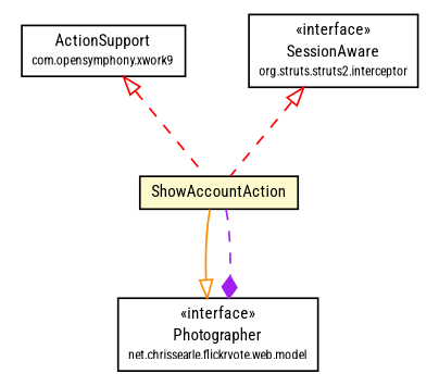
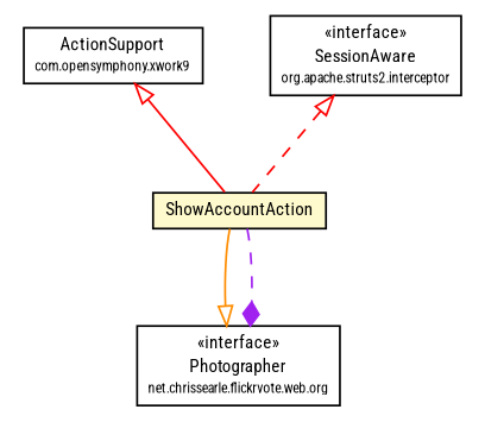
  digraph {
    fontname="Roboto Condensed"
    node [fontcolor=black fontname="Roboto Condensed" fontsize=9.0 shape=plaintext]
    edge [color=red fontname="Roboto Condensed" fontsize=10.0 headport=p labelfontname=Helvetica labelfontsize=10 tailport=p]
    n1 [label=<<table border="0" cellborder="1" cellspacing="0" cellpadding="2" port="p" bgcolor="lemonChiffon" href="./ShowAccountAction.html"> 		<tr><td><table border="0" cellspacing="0" cellpadding="1"> 			<tr><td> ShowAccountAction </td></tr> 		</table></td></tr> 		</table>>]
-   n2 [label=<<table border="0" cellborder="1" cellspacing="0" cellpadding="2" port="p" href="../model/Photographer.html"> 		<tr><td><table border="0" cellspacing="0" cellpadding="1"> 			<tr><td> &laquo;interface&raquo; </td></tr> 			<tr><td> Photographer </td></tr> 			<tr><td><font point-size="7.0"> net.chrissearle.flickrvote.web.model </font></td></tr> 		</table></td></tr> 		</table>>]
+   n2 [label=<<table border="0" cellborder="1" cellspacing="0" cellpadding="2" port="p" href="../model/Photographer.html"> 		<tr><td><table border="0" cellspacing="0" cellpadding="1"> 			<tr><td> &laquo;interface&raquo; </td></tr> 			<tr><td> Photographer </td></tr> 			<tr><td><font point-size="7.0"> net.chrissearle.flickrvote.web.org </font></td></tr> 		</table></td></tr> 		</table>>]
    n3 [label=<<table border="0" cellborder="1" cellspacing="0" cellpadding="2" port="p"> 		<tr><td><table border="0" cellspacing="0" cellpadding="1"> 			<tr><td> ActionSupport </td></tr> 			<tr><td><font point-size="7.0"> com.opensymphony.xwork9 </font></td></tr> 		</table></td></tr> 		</table>>]
-   n4 [label=<<table border="0" cellborder="1" cellspacing="0" cellpadding="2" port="p"> 		<tr><td><table border="0" cellspacing="0" cellpadding="1"> 			<tr><td> &laquo;interface&raquo; </td></tr> 			<tr><td> SessionAware </td></tr> 			<tr><td><font point-size="7.0"> org.struts.struts2.interceptor </font></td></tr> 		</table></td></tr> 		</table>>]
+   n4 [label=<<table border="0" cellborder="1" cellspacing="0" cellpadding="2" port="p"> 		<tr><td><table border="0" cellspacing="0" cellpadding="1"> 			<tr><td> &laquo;interface&raquo; </td></tr> 			<tr><td> SessionAware </td></tr> 			<tr><td><font point-size="7.0"> org.apache.struts2.interceptor </font></td></tr> 		</table></td></tr> 		</table>>]
    n1 -> n2 [arrowhead=onormal color=darkorange fontcolor=black]
    n1 -> n2 [arrowhead=diamond color=purple fontcolor=black style=dashed]
-   n3 -> n1 [arrowtail=empty dir=back fontsize=10 style=dashed]
+   n3 -> n1 [arrowtail=empty dir=back fontsize=10]
    n4 -> n1 [arrowtail=empty dir=back fontsize=10 style=dashed]
  }
